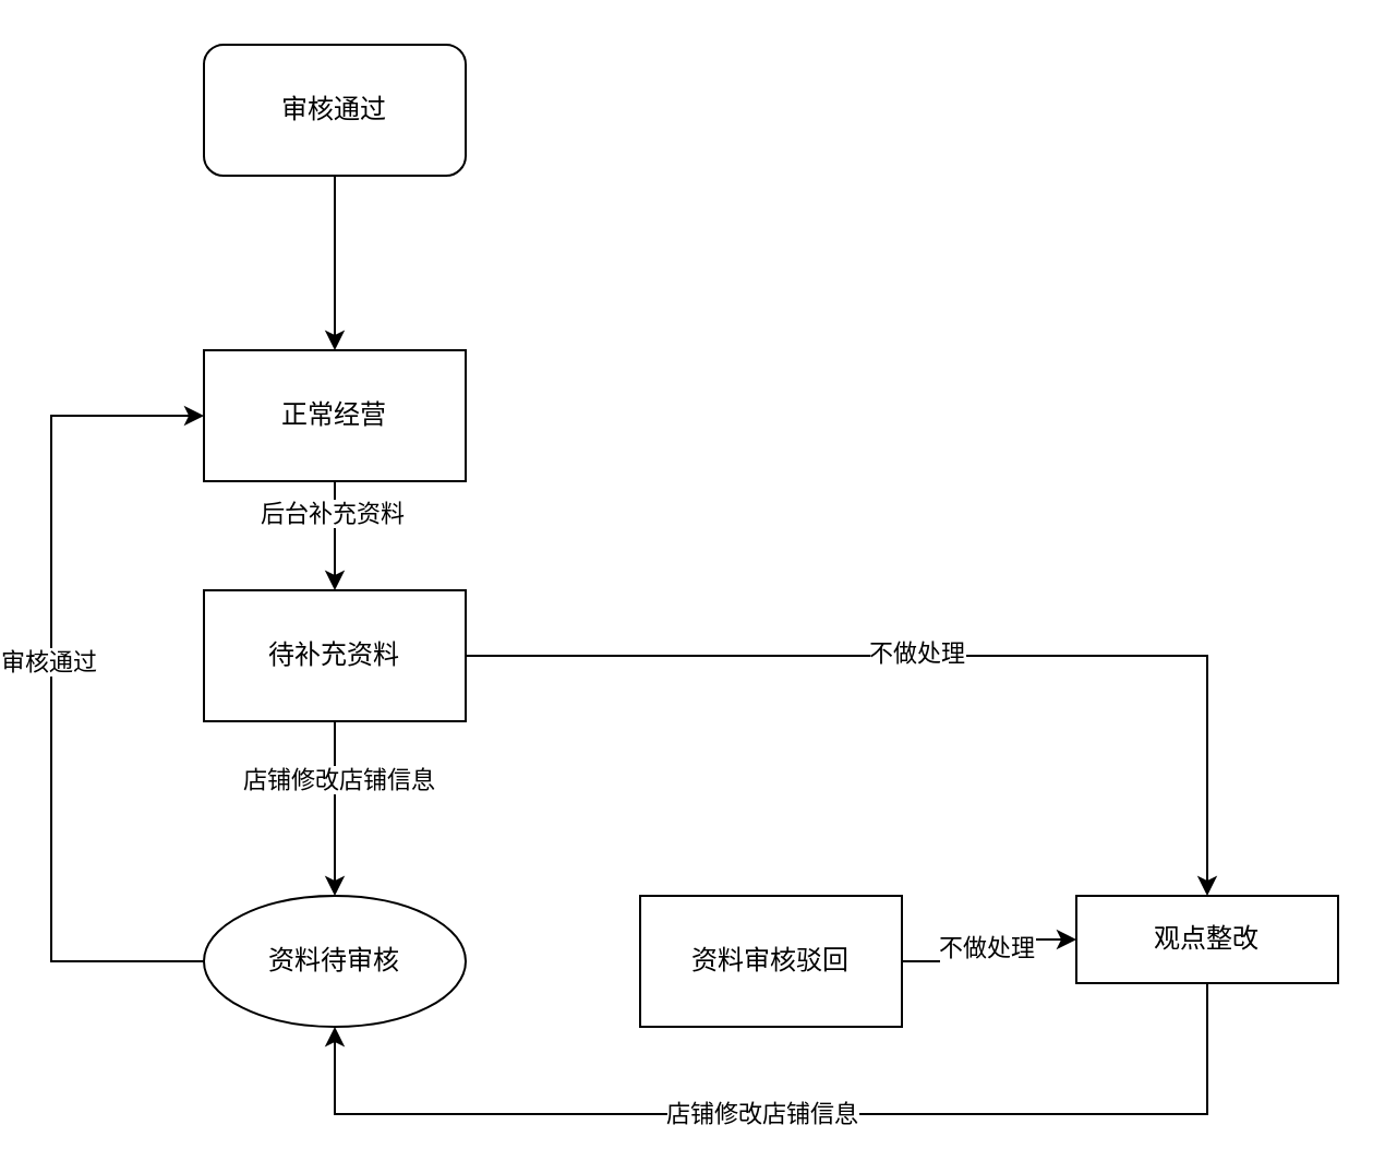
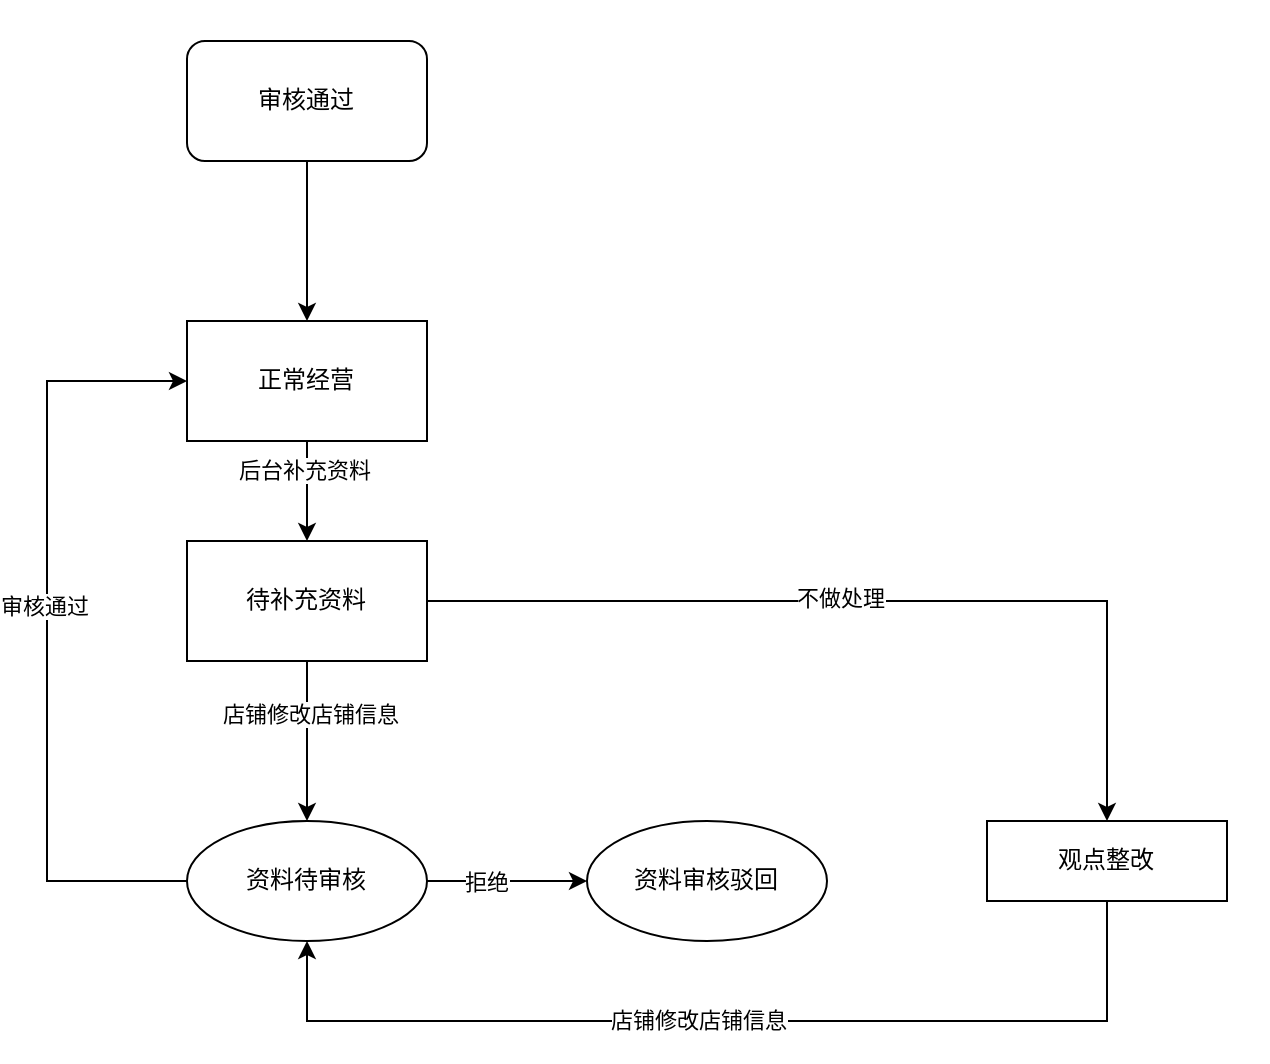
  <mxCell id="0" />
  <mxCell id="1" parent="0" />
  <mxCell id="2" style="edgeStyle=orthogonalEdgeStyle;rounded=0;orthogonalLoop=1;jettySize=auto;html=1;" edge="1" parent="1" source="3"><mxGeometry relative="1" as="geometry"><mxPoint x="150" y="160" as="targetPoint" /></mxGeometry></mxCell>
  <mxCell id="3" value="审核通过" style="rounded=1;whiteSpace=wrap;html=1;" vertex="1" parent="1"><mxGeometry x="90" y="20" width="120" height="60" as="geometry" /></mxCell>
  <mxCell id="4" value="" style="edgeStyle=orthogonalEdgeStyle;rounded=0;orthogonalLoop=1;jettySize=auto;html=1;" edge="1" parent="1" source="6" target="11"><mxGeometry relative="1" as="geometry" /></mxCell>
  <mxCell id="5" value="后台补充资料" style="edgeLabel;html=1;align=center;verticalAlign=middle;resizable=0;points=[];" vertex="1" connectable="0" parent="4"><mxGeometry x="-0.44" y="-2" relative="1" as="geometry"><mxPoint as="offset" /></mxGeometry></mxCell>
  <mxCell id="6" value="正常经营" style="rounded=0;whiteSpace=wrap;html=1;" vertex="1" parent="1"><mxGeometry x="90" y="160" width="120" height="60" as="geometry" /></mxCell>
  <mxCell id="7" value="" style="edgeStyle=orthogonalEdgeStyle;rounded=0;orthogonalLoop=1;jettySize=auto;html=1;" edge="1" parent="1" source="11" target="16"><mxGeometry relative="1" as="geometry" /></mxCell>
  <mxCell id="8" value="店铺修改店铺信息" style="edgeLabel;html=1;align=center;verticalAlign=middle;resizable=0;points=[];" vertex="1" connectable="0" parent="7"><mxGeometry x="-0.35" y="1" relative="1" as="geometry"><mxPoint as="offset" /></mxGeometry></mxCell>
  <mxCell id="9" style="edgeStyle=orthogonalEdgeStyle;rounded=0;orthogonalLoop=1;jettySize=auto;html=1;" edge="1" parent="1" source="11" target="22"><mxGeometry relative="1" as="geometry" /></mxCell>
  <mxCell id="10" value="不做处理" style="edgeLabel;html=1;align=center;verticalAlign=middle;resizable=0;points=[];" vertex="1" connectable="0" parent="9"><mxGeometry x="-0.084" y="2" relative="1" as="geometry"><mxPoint as="offset" /></mxGeometry></mxCell>
  <mxCell id="11" value="待补充资料" style="whiteSpace=wrap;html=1;rounded=0;" vertex="1" parent="1"><mxGeometry x="90" y="270" width="120" height="60" as="geometry" /></mxCell>
+ <mxCell id="12" value="" style="edgeStyle=orthogonalEdgeStyle;rounded=0;orthogonalLoop=1;jettySize=auto;html=1;" edge="1" parent="1" source="16" target="19"><mxGeometry relative="1" as="geometry" /></mxCell>
+ <mxCell id="13" value="拒绝" style="edgeLabel;html=1;align=center;verticalAlign=middle;resizable=0;points=[];" vertex="1" connectable="0" parent="12"><mxGeometry x="-0.275" relative="1" as="geometry"><mxPoint as="offset" /></mxGeometry></mxCell>
  <mxCell id="14" style="edgeStyle=orthogonalEdgeStyle;rounded=0;orthogonalLoop=1;jettySize=auto;html=1;entryX=0;entryY=0.5;entryDx=0;entryDy=0;" edge="1" parent="1" source="16" target="6"><mxGeometry relative="1" as="geometry"><Array as="points"><mxPoint x="20" y="440" /><mxPoint x="20" y="190" /></Array></mxGeometry></mxCell>
  <mxCell id="15" value="审核通过" style="edgeLabel;html=1;align=center;verticalAlign=middle;resizable=0;points=[];" vertex="1" connectable="0" parent="14"><mxGeometry x="0.067" y="2" relative="1" as="geometry"><mxPoint as="offset" /></mxGeometry></mxCell>
  <mxCell id="16" value="资料待审核" style="ellipse;whiteSpace=wrap;html=1;" vertex="1" parent="1"><mxGeometry x="90" y="410" width="120" height="60" as="geometry" /></mxCell>
- <mxCell id="17" value="" style="edgeStyle=orthogonalEdgeStyle;rounded=0;orthogonalLoop=1;jettySize=auto;html=1;" edge="1" parent="1" source="19" target="22"><mxGeometry relative="1" as="geometry" /></mxCell>
- <mxCell id="18" value="不做处理" style="edgeLabel;html=1;align=center;verticalAlign=middle;resizable=0;points=[];" vertex="1" connectable="0" parent="17"><mxGeometry x="0.05" y="2" relative="1" as="geometry"><mxPoint as="offset" /></mxGeometry></mxCell>
- <mxCell id="19" value="资料审核驳回" style="whiteSpace=wrap;html=1;rounded=0;" vertex="1" parent="1"><mxGeometry x="290" y="410" width="120" height="60" as="geometry" /></mxCell>
+ <mxCell id="19" value="资料审核驳回" style="ellipse;whiteSpace=wrap;html=1;" vertex="1" parent="1"><mxGeometry x="290" y="410" width="120" height="60" as="geometry" /></mxCell>
  <mxCell id="20" style="edgeStyle=orthogonalEdgeStyle;rounded=0;orthogonalLoop=1;jettySize=auto;html=1;entryX=0.5;entryY=1;entryDx=0;entryDy=0;" edge="1" parent="1" source="22" target="16"><mxGeometry relative="1" as="geometry"><Array as="points"><mxPoint x="550" y="510" /><mxPoint x="150" y="510" /></Array></mxGeometry></mxCell>
  <mxCell id="21" value="店铺修改店铺信息" style="edgeLabel;html=1;align=center;verticalAlign=middle;resizable=0;points=[];" vertex="1" connectable="0" parent="20"><mxGeometry x="0.058" y="-1" relative="1" as="geometry"><mxPoint as="offset" /></mxGeometry></mxCell>
  <mxCell id="22" value="观点整改" style="whiteSpace=wrap;html=1;rounded=0;" vertex="1" parent="1"><mxGeometry x="490" y="410" width="120" height="40" as="geometry" /></mxCell>
